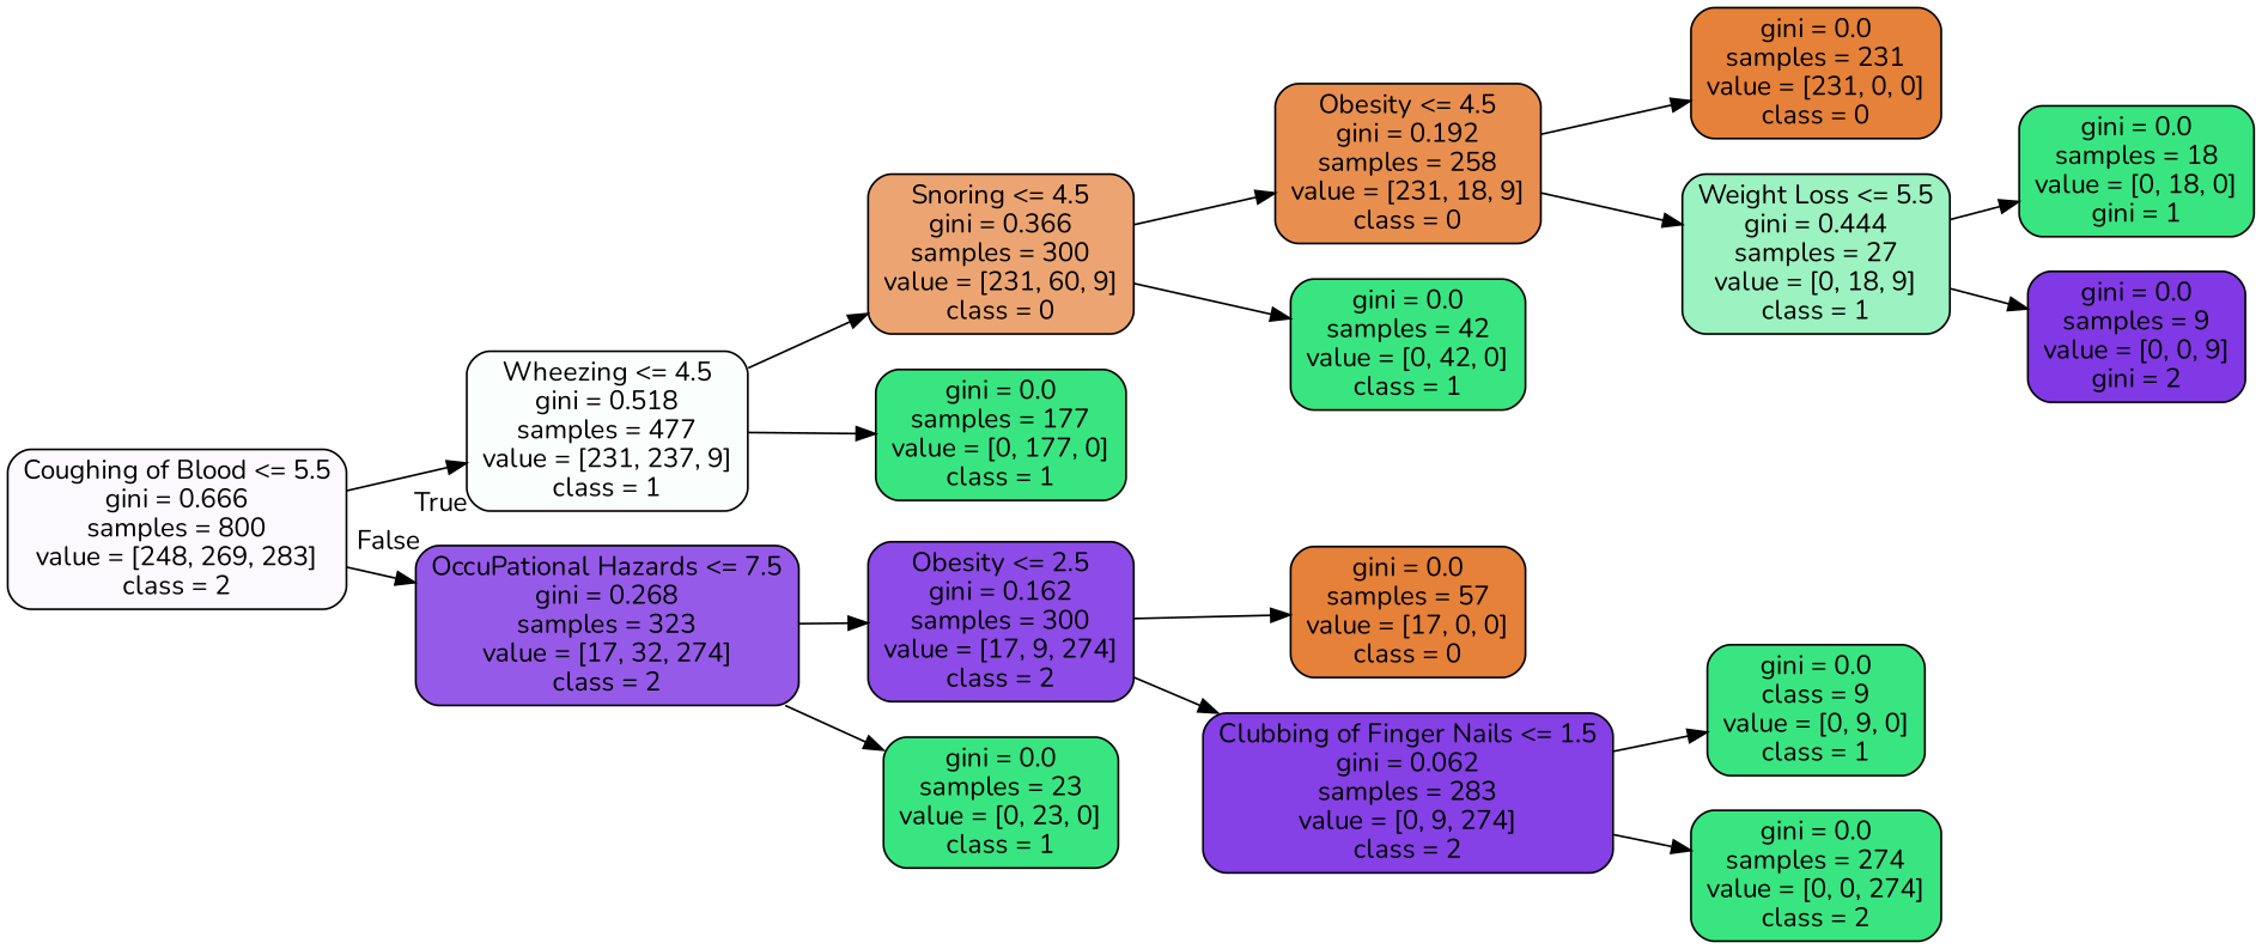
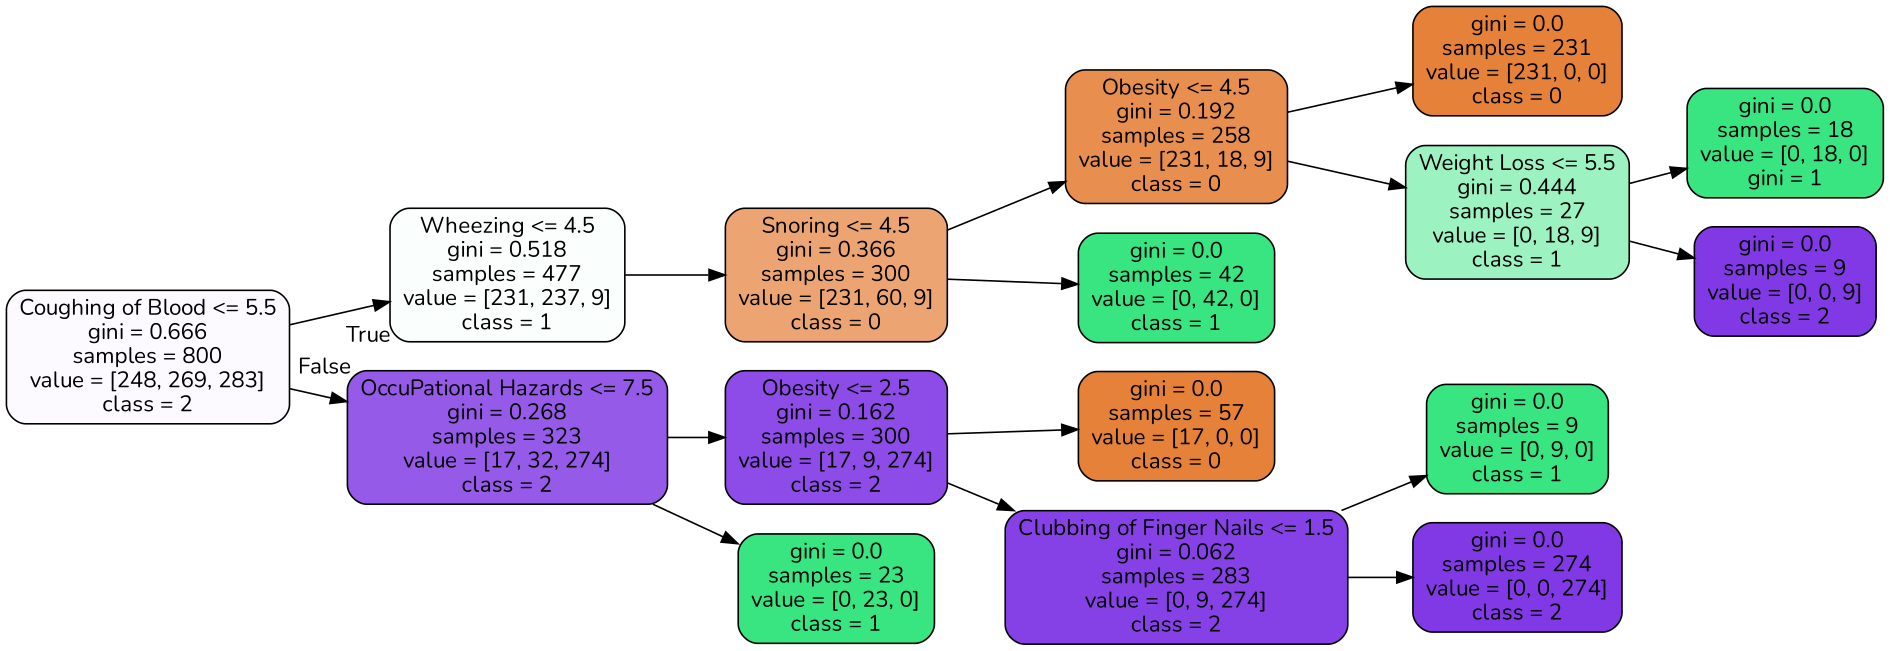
  digraph {
    fontname=Nunito
    rankdir=LR
    node [color=black fillcolor="#39e581" fontname=Nunito shape=box style="filled, rounded"]
    edge [fontname=Nunito]
    n1 [fillcolor="#fcfafe" label="Coughing of Blood <= 5.5\ngini = 0.666\nsamples = 800\nvalue = [248, 269, 283]\nclass = 2"]
    n2 [fillcolor="#fafefc" label="Wheezing <= 4.5\ngini = 0.518\nsamples = 477\nvalue = [231, 237, 9]\nclass = 1"]
    n3 [fillcolor="#965ae9" label="OccuPational Hazards <= 7.5\ngini = 0.268\nsamples = 323\nvalue = [17, 32, 274]\nclass = 2"]
    n4 [fillcolor="#eca572" label="Snoring <= 4.5\ngini = 0.366\nsamples = 300\nvalue = [231, 60, 9]\nclass = 0"]
-   n5 [label="gini = 0.0\nsamples = 177\nvalue = [0, 177, 0]\nclass = 1"]
    n6 [fillcolor="#8d4be7" label="Obesity <= 2.5\ngini = 0.162\nsamples = 300\nvalue = [17, 9, 274]\nclass = 2"]
    n7 [label="gini = 0.0\nsamples = 23\nvalue = [0, 23, 0]\nclass = 1"]
    n8 [fillcolor="#e88f4f" label="Obesity <= 4.5\ngini = 0.192\nsamples = 258\nvalue = [231, 18, 9]\nclass = 0"]
    n9 [label="gini = 0.0\nsamples = 42\nvalue = [0, 42, 0]\nclass = 1"]
    n10 [fillcolor="#e58139" label="gini = 0.0\nsamples = 231\nvalue = [231, 0, 0]\nclass = 0"]
    n11 [fillcolor="#9cf2c0" label="Weight Loss <= 5.5\ngini = 0.444\nsamples = 27\nvalue = [0, 18, 9]\nclass = 1"]
    n12 [label="gini = 0.0\nsamples = 18\nvalue = [0, 18, 0]\ngini = 1"]
-   n13 [fillcolor="#8139e5" label="gini = 0.0\nsamples = 9\nvalue = [0, 0, 9]\ngini = 2"]
+   n13 [fillcolor="#8139e5" label="gini = 0.0\nsamples = 9\nvalue = [0, 0, 9]\nclass = 2"]
    n14 [fillcolor="#e58139" label="gini = 0.0\nsamples = 57\nvalue = [17, 0, 0]\nclass = 0"]
    n15 [fillcolor="#8540e6" label="Clubbing of Finger Nails <= 1.5\ngini = 0.062\nsamples = 283\nvalue = [0, 9, 274]\nclass = 2"]
-   n16 [label="gini = 0.0\nclass = 9\nvalue = [0, 9, 0]\nclass = 1"]
-   n17 [label="gini = 0.0\nsamples = 274\nvalue = [0, 0, 274]\nclass = 2"]
+   n16 [label="gini = 0.0\nsamples = 9\nvalue = [0, 9, 0]\nclass = 1"]
+   n17 [fillcolor="#8139e5" label="gini = 0.0\nsamples = 274\nvalue = [0, 0, 274]\nclass = 2"]
    n1 -> n2 [headlabel=True labelangle=45 labeldistance=2.5]
    n1 -> n3 [headlabel=False labelangle=-45 labeldistance=2.5]
    n2 -> n4
-   n2 -> n5
    n3 -> n6
    n3 -> n7
    n4 -> n8
    n4 -> n9
    n6 -> n14
    n6 -> n15
    n8 -> n10
    n8 -> n11
    n11 -> n12
    n11 -> n13
    n15 -> n16
    n15 -> n17
  }
